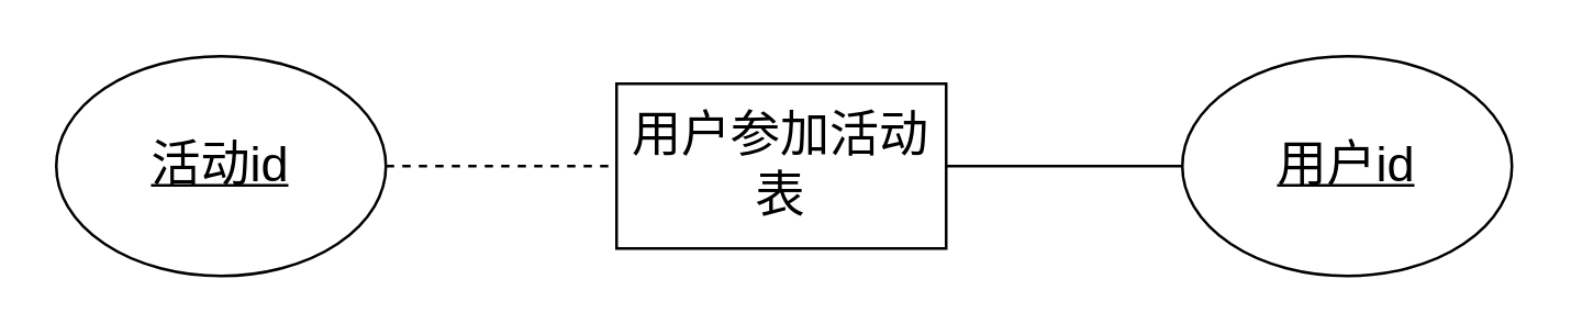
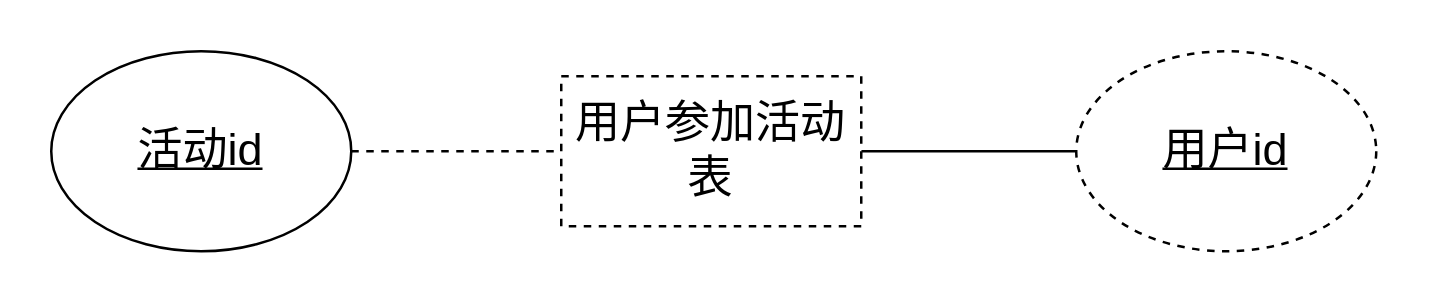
  <mxCell id="0" />
  <mxCell id="1" parent="0" />
  <mxCell id="2" style="edgeStyle=orthogonalEdgeStyle;rounded=0;orthogonalLoop=1;jettySize=auto;html=1;exitX=1;exitY=0.5;exitDx=0;exitDy=0;entryX=0;entryY=0.5;entryDx=0;entryDy=0;fontSize=18;endArrow=none;endFill=0;" edge="1" parent="1" source="3" target="6"><mxGeometry relative="1" as="geometry" /></mxCell>
- <mxCell id="3" value="用户参加活动表" style="rounded=0;whiteSpace=wrap;html=1;fontSize=18;" vertex="1" parent="1"><mxGeometry x="224" y="30" width="120" height="60" as="geometry" /></mxCell>
+ <mxCell id="3" value="用户参加活动表" style="rounded=0;whiteSpace=wrap;html=1;fontSize=18;dashed=1;" vertex="1" parent="1"><mxGeometry x="224" y="30" width="120" height="60" as="geometry" /></mxCell>
  <mxCell id="4" style="edgeStyle=orthogonalEdgeStyle;rounded=0;orthogonalLoop=1;jettySize=auto;html=1;exitX=1;exitY=0.5;exitDx=0;exitDy=0;entryX=0;entryY=0.5;entryDx=0;entryDy=0;fontSize=18;endArrow=none;endFill=0;dashed=1;" edge="1" parent="1" source="5" target="3"><mxGeometry relative="1" as="geometry" /></mxCell>
  <mxCell id="5" value="&lt;u&gt;活动id&lt;/u&gt;" style="ellipse;whiteSpace=wrap;html=1;fontSize=18;" vertex="1" parent="1"><mxGeometry x="20" y="20" width="120" height="80" as="geometry" /></mxCell>
- <mxCell id="6" value="&lt;u&gt;用户id&lt;/u&gt;" style="ellipse;whiteSpace=wrap;html=1;fontSize=18;" vertex="1" parent="1"><mxGeometry x="430" y="20" width="120" height="80" as="geometry" /></mxCell>
+ <mxCell id="6" value="&lt;u&gt;用户id&lt;/u&gt;" style="ellipse;whiteSpace=wrap;html=1;fontSize=18;dashed=1;" vertex="1" parent="1"><mxGeometry x="430" y="20" width="120" height="80" as="geometry" /></mxCell>
